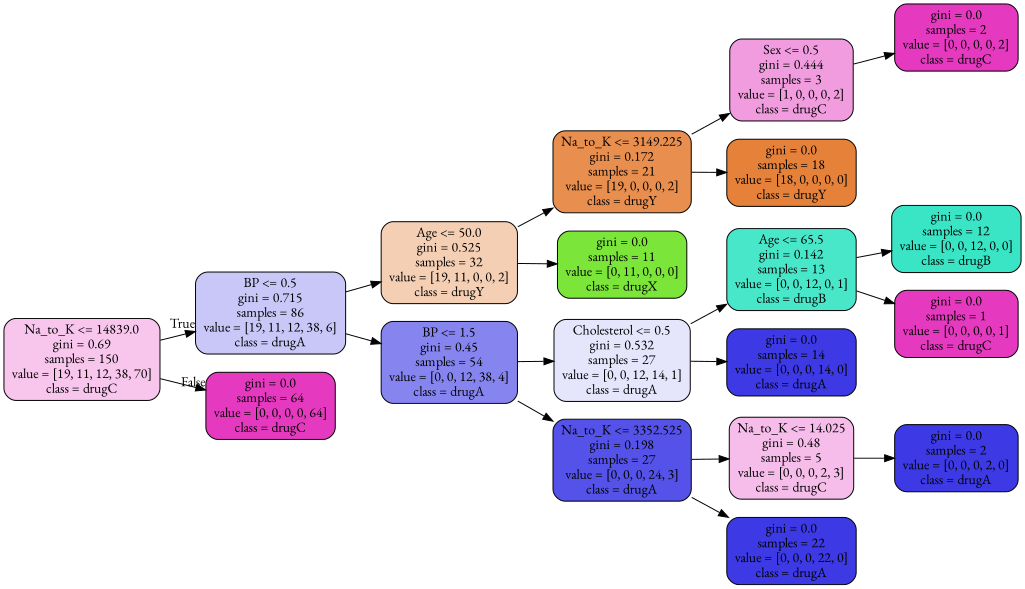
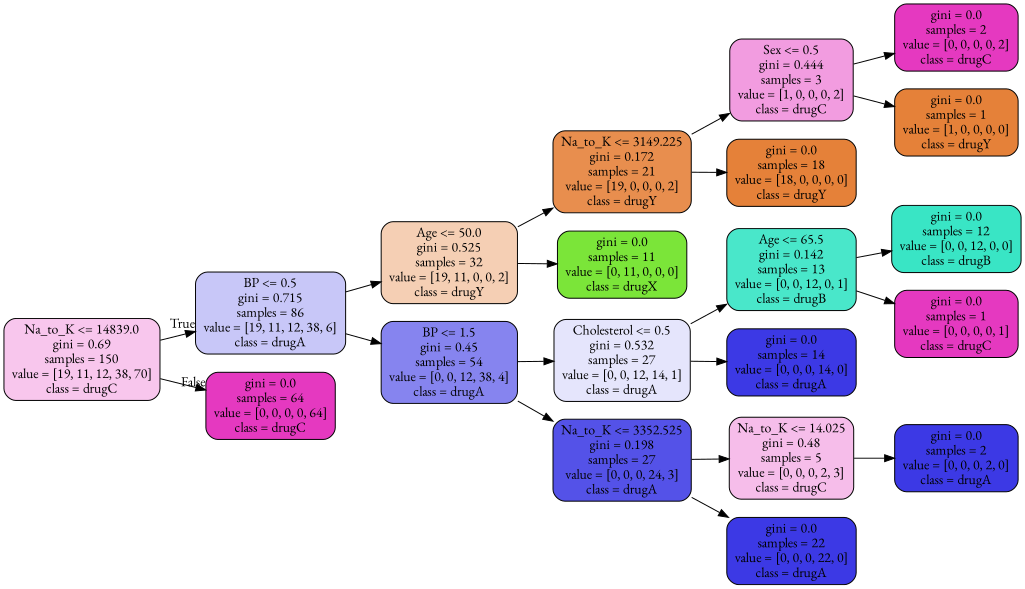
  digraph {
    fontname="EB Garamond"
    rankdir=LR
    node [color=black fillcolor="#e539c0" fontname="EB Garamond" shape=box style="filled, rounded"]
    edge [fontname="EB Garamond"]
    n1 [fillcolor="#f8c6ed" label="Na_to_K <= 14839.0\ngini = 0.69\nsamples = 150\nvalue = [19, 11, 12, 38, 70]\nclass = drugC"]
    n2 [fillcolor="#c8c7f8" label="BP <= 0.5\ngini = 0.715\nsamples = 86\nvalue = [19, 11, 12, 38, 6]\nclass = drugA"]
    n3 [label="gini = 0.0\nsamples = 64\nvalue = [0, 0, 0, 0, 64]\nclass = drugC"]
    n4 [fillcolor="#f5cfb4" label="Age <= 50.0\ngini = 0.525\nsamples = 32\nvalue = [19, 11, 0, 0, 2]\nclass = drugY"]
    n5 [fillcolor="#8684ef" label="BP <= 1.5\ngini = 0.45\nsamples = 54\nvalue = [0, 0, 12, 38, 4]\nclass = drugA"]
    n6 [fillcolor="#e88e4e" label="Na_to_K <= 3149.225\ngini = 0.172\nsamples = 21\nvalue = [19, 0, 0, 0, 2]\nclass = drugY"]
    n7 [fillcolor="#7be539" label="gini = 0.0\nsamples = 11\nvalue = [0, 11, 0, 0, 0]\nclass = drugX"]
    n8 [fillcolor="#e5e5fc" label="Cholesterol <= 0.5\ngini = 0.532\nsamples = 27\nvalue = [0, 0, 12, 14, 1]\nclass = drugA"]
    n9 [fillcolor="#5452e8" label="Na_to_K <= 3352.525\ngini = 0.198\nsamples = 27\nvalue = [0, 0, 0, 24, 3]\nclass = drugA"]
    n10 [fillcolor="#f29ce0" label="Sex <= 0.5\ngini = 0.444\nsamples = 3\nvalue = [1, 0, 0, 0, 2]\nclass = drugC"]
    n11 [fillcolor="#e58139" label="gini = 0.0\nsamples = 18\nvalue = [18, 0, 0, 0, 0]\nclass = drugY"]
    n12 [label="gini = 0.0\nsamples = 2\nvalue = [0, 0, 0, 0, 2]\nclass = drugC"]
+   n13 [fillcolor="#e58139" label="gini = 0.0\nsamples = 1\nvalue = [1, 0, 0, 0, 0]\nclass = drugY"]
    n14 [fillcolor="#49e7ca" label="Age <= 65.5\ngini = 0.142\nsamples = 13\nvalue = [0, 0, 12, 0, 1]\nclass = drugB"]
    n15 [fillcolor="#3c39e5" label="gini = 0.0\nsamples = 14\nvalue = [0, 0, 0, 14, 0]\nclass = drugA"]
    n16 [fillcolor="#f6bdea" label="Na_to_K <= 14.025\ngini = 0.48\nsamples = 5\nvalue = [0, 0, 0, 2, 3]\nclass = drugC"]
    n17 [fillcolor="#3c39e5" label="gini = 0.0\nsamples = 22\nvalue = [0, 0, 0, 22, 0]\nclass = drugA"]
    n18 [fillcolor="#39e5c5" label="gini = 0.0\nsamples = 12\nvalue = [0, 0, 12, 0, 0]\nclass = drugB"]
    n19 [label="gini = 0.0\nsamples = 1\nvalue = [0, 0, 0, 0, 1]\nclass = drugC"]
    n20 [fillcolor="#3c39e5" label="gini = 0.0\nsamples = 2\nvalue = [0, 0, 0, 2, 0]\nclass = drugA"]
    n1 -> n2 [headlabel=True labelangle=45 labeldistance=2.5]
    n1 -> n3 [headlabel=False labelangle=-45 labeldistance=2.5]
    n2 -> n4
    n2 -> n5
    n4 -> n6
    n4 -> n7
    n5 -> n8
    n5 -> n9
    n6 -> n10
    n6 -> n11
    n8 -> n14
    n8 -> n15
    n9 -> n16
    n9 -> n17
    n10 -> n12
+   n10 -> n13
    n14 -> n18
    n14 -> n19
    n16 -> n20
  }
